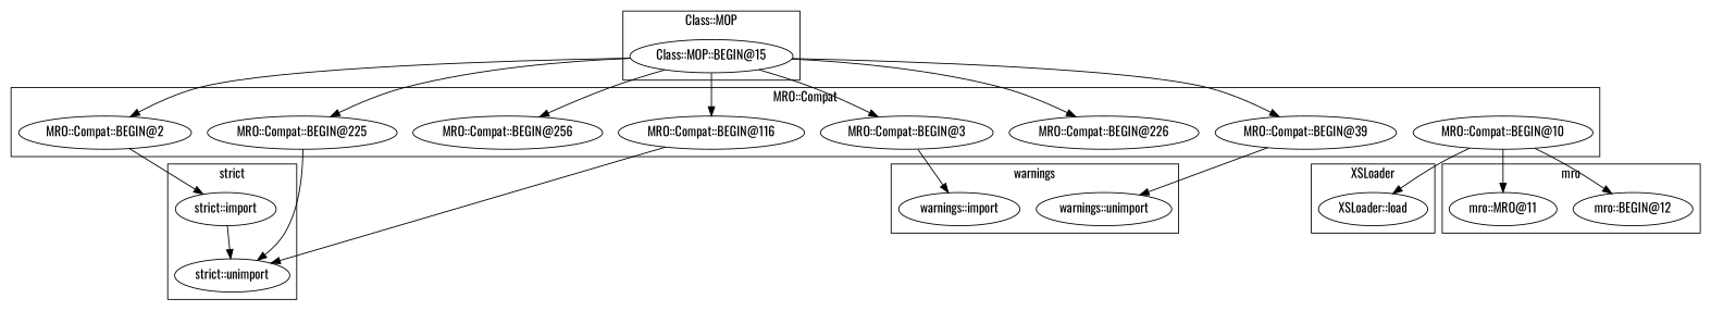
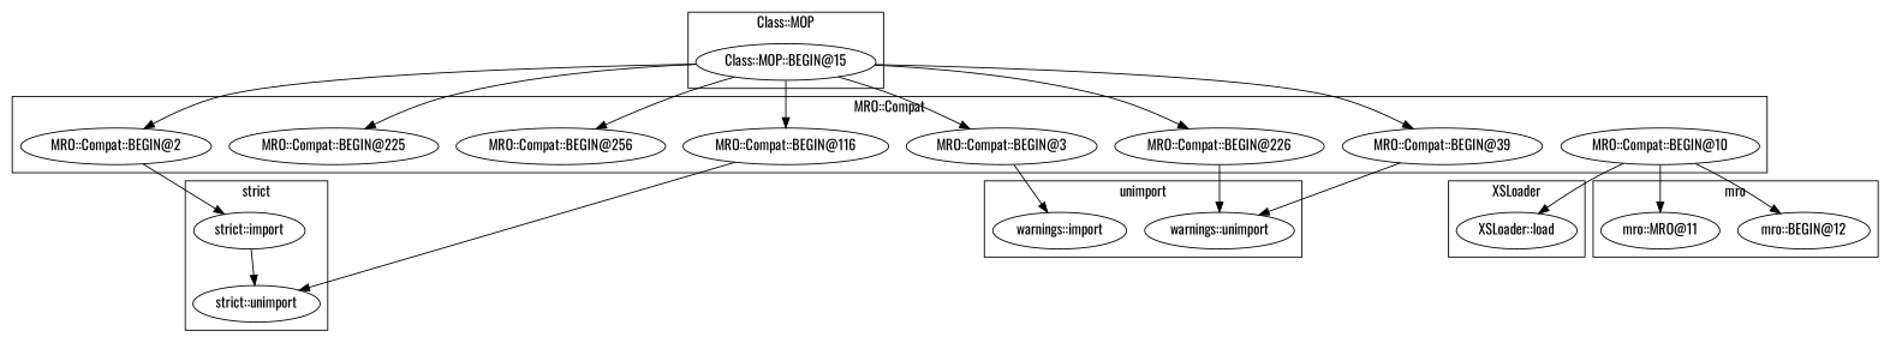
  digraph {
    fontname=Oswald
    node [fontname=Oswald]
    edge [fontname=Oswald]
    "XSLoader::load"
    "warnings::unimport"
    "warnings::import"
    n4 [label="mro::BEGIN@12"]
    n5 [label="mro::MRO@11"]
    "MRO::Compat::BEGIN@2"
    "MRO::Compat::BEGIN@225"
    "MRO::Compat::BEGIN@116"
    "MRO::Compat::BEGIN@39"
    "MRO::Compat::BEGIN@256"
    "MRO::Compat::BEGIN@3"
    "MRO::Compat::BEGIN@10"
    "MRO::Compat::BEGIN@226"
    "strict::import"
    "strict::unimport"
    "Class::MOP::BEGIN@15"
    subgraph cluster_1 {
      label=XSLoader
      "XSLoader::load"
    }
    subgraph cluster_2 {
-     label=warnings
+     label=unimport
      "warnings::unimport"
      "warnings::import"
    }
    subgraph cluster_3 {
      label=mro
      n4
      n5
    }
    subgraph cluster_4 {
      label="MRO::Compat"
      "MRO::Compat::BEGIN@2"
      "MRO::Compat::BEGIN@225"
      "MRO::Compat::BEGIN@116"
      "MRO::Compat::BEGIN@39"
      "MRO::Compat::BEGIN@256"
      "MRO::Compat::BEGIN@3"
      "MRO::Compat::BEGIN@10"
      "MRO::Compat::BEGIN@226"
    }
    subgraph cluster_5 {
      label="strict"
      "strict::import"
      "strict::unimport"
    }
    subgraph cluster_6 {
      label="Class::MOP"
      "Class::MOP::BEGIN@15"
    }
    "MRO::Compat::BEGIN@2" -> "strict::import"
-   "MRO::Compat::BEGIN@225" -> "strict::unimport"
    "MRO::Compat::BEGIN@116" -> "strict::unimport"
    "MRO::Compat::BEGIN@39" -> "warnings::unimport"
    "MRO::Compat::BEGIN@3" -> "warnings::import"
    "MRO::Compat::BEGIN@10" -> "XSLoader::load"
    "MRO::Compat::BEGIN@10" -> n4
    "MRO::Compat::BEGIN@10" -> n5
+   "MRO::Compat::BEGIN@226" -> "warnings::unimport"
    "strict::import" -> "strict::unimport"
    "Class::MOP::BEGIN@15" -> "MRO::Compat::BEGIN@2"
    "Class::MOP::BEGIN@15" -> "MRO::Compat::BEGIN@225"
    "Class::MOP::BEGIN@15" -> "MRO::Compat::BEGIN@116"
    "Class::MOP::BEGIN@15" -> "MRO::Compat::BEGIN@39"
    "Class::MOP::BEGIN@15" -> "MRO::Compat::BEGIN@256"
    "Class::MOP::BEGIN@15" -> "MRO::Compat::BEGIN@3"
    "Class::MOP::BEGIN@15" -> "MRO::Compat::BEGIN@226"
  }
